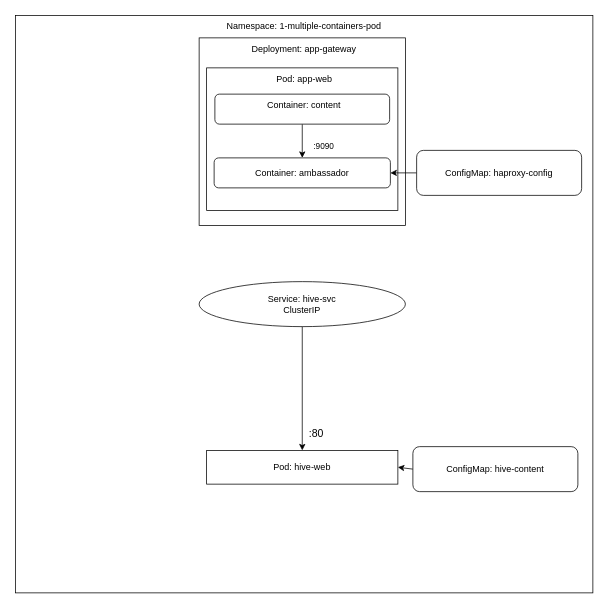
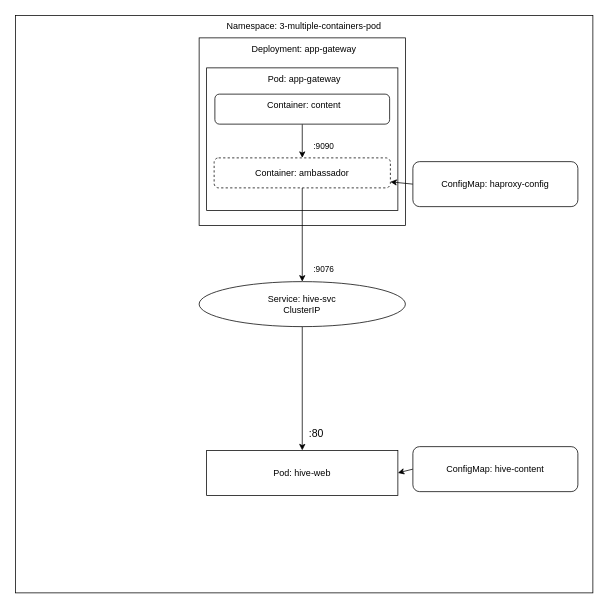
  <mxCell id="0" />
  <mxCell id="1" parent="0" />
  <mxCell id="2" value="" style="rounded=0;whiteSpace=wrap;html=1;" parent="1" vertex="1"><mxGeometry x="20" y="20" width="770" height="770" as="geometry" /></mxCell>
- <mxCell id="3" value="Namespace: 1-multiple-containers-pod" style="text;html=1;strokeColor=none;fillColor=none;align=center;verticalAlign=middle;whiteSpace=wrap;rounded=0;" parent="1" vertex="1"><mxGeometry x="255" y="20" width="300" height="30" as="geometry" /></mxCell>
+ <mxCell id="3" value="Namespace: 3-multiple-containers-pod" style="text;html=1;strokeColor=none;fillColor=none;align=center;verticalAlign=middle;whiteSpace=wrap;rounded=0;" parent="1" vertex="1"><mxGeometry x="255" y="20" width="300" height="30" as="geometry" /></mxCell>
  <mxCell id="4" value="Service: hive-svc&lt;br&gt;ClusterIP" style="ellipse;whiteSpace=wrap;html=1;" parent="1" vertex="1"><mxGeometry x="265" y="375" width="275" height="60" as="geometry" /></mxCell>
  <mxCell id="5" value="" style="rounded=0;whiteSpace=wrap;html=1;" parent="1" vertex="1"><mxGeometry x="265" y="50" width="275" height="250" as="geometry" /></mxCell>
  <mxCell id="6" value="Deployment: app-gateway" style="text;html=1;strokeColor=none;fillColor=none;align=center;verticalAlign=middle;whiteSpace=wrap;rounded=0;" parent="1" vertex="1"><mxGeometry x="300" y="50" width="210" height="30" as="geometry" /></mxCell>
  <mxCell id="7" value="" style="rounded=0;whiteSpace=wrap;html=1;" parent="1" vertex="1"><mxGeometry x="275" y="90" width="255" height="190" as="geometry" /></mxCell>
- <mxCell id="8" value="Pod: hive-web" style="rounded=0;whiteSpace=wrap;html=1;" parent="1" vertex="1"><mxGeometry x="275" y="600" width="255" height="45" as="geometry" /></mxCell>
+ <mxCell id="8" value="Pod: hive-web" style="rounded=0;whiteSpace=wrap;html=1;" parent="1" vertex="1"><mxGeometry x="275" y="600" width="255" height="60" as="geometry" /></mxCell>
  <mxCell id="9" style="edgeStyle=none;html=1;exitX=0.5;exitY=1;exitDx=0;exitDy=0;entryX=0.5;entryY=0;entryDx=0;entryDy=0;" parent="1" source="4" target="8" edge="1"><mxGeometry relative="1" as="geometry" /></mxCell>
  <mxCell id="10" value=":80" style="edgeLabel;html=1;align=center;verticalAlign=middle;resizable=0;points=[];fontSize=14;" parent="9" vertex="1" connectable="0"><mxGeometry x="0.721" y="2" relative="1" as="geometry"><mxPoint x="16" as="offset" /></mxGeometry></mxCell>
  <mxCell id="11" style="edgeStyle=none;html=1;exitX=0;exitY=0.5;exitDx=0;exitDy=0;entryX=1;entryY=0.5;entryDx=0;entryDy=0;" parent="1" source="12" target="8" edge="1"><mxGeometry relative="1" as="geometry" /></mxCell>
  <mxCell id="12" value="ConfigMap: hive-content" style="rounded=1;whiteSpace=wrap;html=1;" parent="1" vertex="1"><mxGeometry x="550" y="595" width="220" height="60" as="geometry" /></mxCell>
- <mxCell id="13" value="Pod: app-web" style="text;html=1;strokeColor=none;fillColor=none;align=center;verticalAlign=middle;whiteSpace=wrap;rounded=0;" vertex="1" parent="1"><mxGeometry x="337" y="90" width="137" height="30" as="geometry" /></mxCell>
+ <mxCell id="13" value="Pod: app-gateway" style="text;html=1;strokeColor=none;fillColor=none;align=center;verticalAlign=middle;whiteSpace=wrap;rounded=0;" vertex="1" parent="1"><mxGeometry x="337" y="90" width="137" height="30" as="geometry" /></mxCell>
  <mxCell id="14" style="edgeStyle=none;html=1;exitX=0.5;exitY=1;exitDx=0;exitDy=0;entryX=0.5;entryY=0;entryDx=0;entryDy=0;" edge="1" parent="1" source="16" target="20"><mxGeometry relative="1" as="geometry" /></mxCell>
  <mxCell id="15" value=":9090" style="edgeLabel;html=1;align=center;verticalAlign=middle;resizable=0;points=[];" vertex="1" connectable="0" parent="14"><mxGeometry x="0.289" relative="1" as="geometry"><mxPoint x="28" as="offset" /></mxGeometry></mxCell>
  <mxCell id="16" value="" style="rounded=1;whiteSpace=wrap;html=1;" vertex="1" parent="1"><mxGeometry x="286" y="125" width="233" height="40" as="geometry" /></mxCell>
  <mxCell id="17" value="Container: content" style="text;html=1;strokeColor=none;fillColor=none;align=center;verticalAlign=middle;whiteSpace=wrap;rounded=0;" vertex="1" parent="1"><mxGeometry x="331" y="125" width="147.5" height="30" as="geometry" /></mxCell>
- <mxCell id="20" value="Container: ambassador" style="rounded=1;whiteSpace=wrap;html=1;" vertex="1" parent="1"><mxGeometry x="285" y="210" width="235" height="40" as="geometry" /></mxCell>
+ <mxCell id="18" style="edgeStyle=none;html=1;exitX=0.5;exitY=1;exitDx=0;exitDy=0;entryX=0.5;entryY=0;entryDx=0;entryDy=0;" edge="1" parent="1" source="20" target="4"><mxGeometry relative="1" as="geometry" /></mxCell>
+ <mxCell id="19" value=":9076" style="edgeLabel;html=1;align=center;verticalAlign=middle;resizable=0;points=[];" vertex="1" connectable="0" parent="18"><mxGeometry x="0.712" y="5" relative="1" as="geometry"><mxPoint x="23" as="offset" /></mxGeometry></mxCell>
+ <mxCell id="20" value="Container: ambassador" style="rounded=1;whiteSpace=wrap;html=1;dashed=1;" vertex="1" parent="1"><mxGeometry x="285" y="210" width="235" height="40" as="geometry" /></mxCell>
  <mxCell id="21" style="edgeStyle=none;html=1;exitX=0;exitY=0.5;exitDx=0;exitDy=0;" edge="1" parent="1" source="22" target="20"><mxGeometry relative="1" as="geometry" /></mxCell>
- <mxCell id="22" value="ConfigMap: haproxy-config" style="rounded=1;whiteSpace=wrap;html=1;" vertex="1" parent="1"><mxGeometry x="555" y="200" width="220" height="60" as="geometry" /></mxCell>
+ <mxCell id="22" value="ConfigMap: haproxy-config" style="rounded=1;whiteSpace=wrap;html=1;" vertex="1" parent="1"><mxGeometry x="550" y="215" width="220" height="60" as="geometry" /></mxCell>
